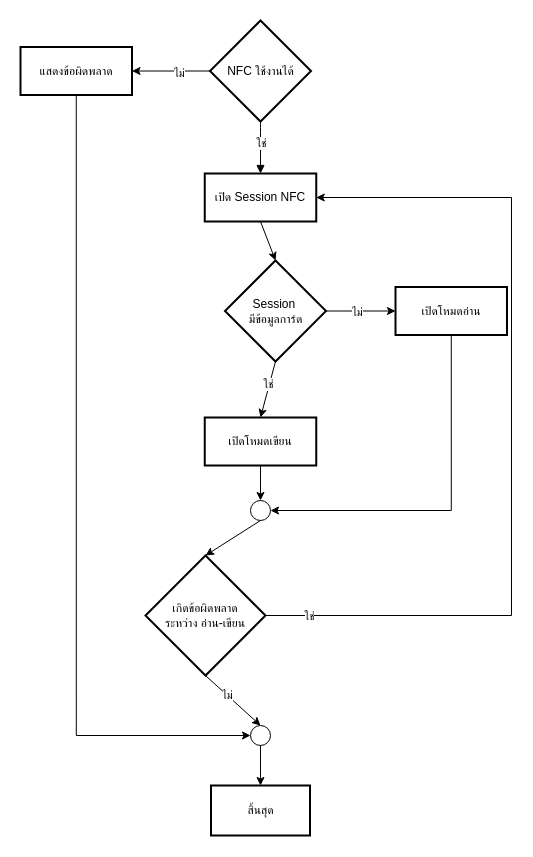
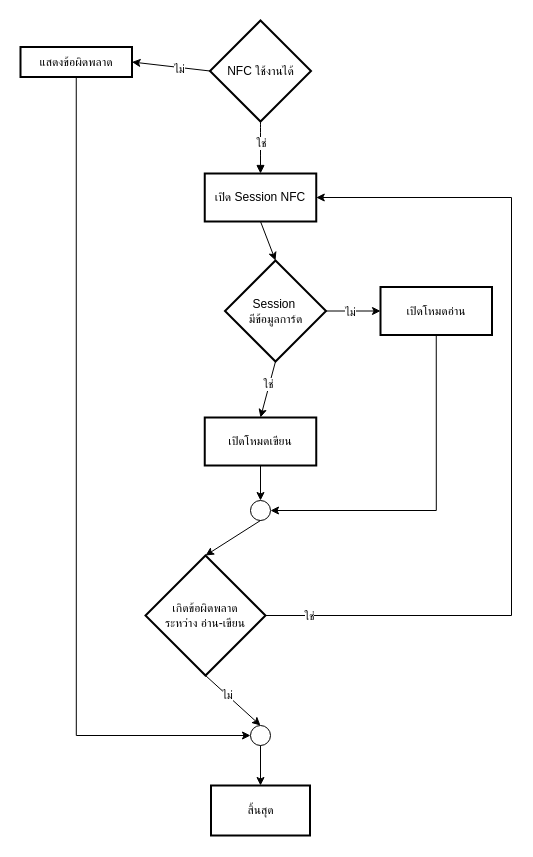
  <mxCell id="0" />
  <mxCell id="1" parent="0" />
  <mxCell id="2" value="สิ้นสุด" style="whiteSpace=wrap;strokeWidth=2;fillColor=none;" parent="1" vertex="1"><mxGeometry x="210.5" y="785" width="99" height="50" as="geometry" /></mxCell>
  <mxCell id="3" value="" style="curved=1;startArrow=none;endArrow=block;exitX=0.5;exitY=1;entryX=0.5;entryY=0;rounded=0;entryDx=0;entryDy=0;exitDx=0;exitDy=0;" parent="1" source="5" target="6" edge="1"><mxGeometry relative="1" as="geometry"><Array as="points" /><mxPoint x="260" y="-161" as="sourcePoint" /></mxGeometry></mxCell>
  <mxCell id="4" value="ใช่" style="edgeLabel;html=1;align=center;verticalAlign=middle;resizable=0;points=[];" parent="3" vertex="1" connectable="0"><mxGeometry x="-0.188" relative="1" as="geometry"><mxPoint as="offset" /></mxGeometry></mxCell>
  <mxCell id="5" value="NFC ใช้งานได้" style="rhombus;strokeWidth=2;whiteSpace=wrap;fillColor=none;" parent="1" vertex="1"><mxGeometry x="209.5" y="20" width="101" height="101" as="geometry" /></mxCell>
  <mxCell id="6" value="เปิด Session NFC" style="whiteSpace=wrap;strokeWidth=2;fillColor=none;" parent="1" vertex="1"><mxGeometry x="204.25" y="173" width="111.5" height="48" as="geometry" /></mxCell>
- <mxCell id="7" value="แสดงข้อผิดพลาด" style="whiteSpace=wrap;strokeWidth=2;fillColor=none;" parent="1" vertex="1"><mxGeometry x="20" y="46.5" width="111.5" height="48" as="geometry" /></mxCell>
+ <mxCell id="7" value="แสดงข้อผิดพลาด" style="whiteSpace=wrap;strokeWidth=2;fillColor=none;" parent="1" vertex="1"><mxGeometry x="20" y="46.5" width="111.5" height="30" as="geometry" /></mxCell>
  <mxCell id="8" value="" style="endArrow=classic;html=1;rounded=0;entryX=1;entryY=0.5;entryDx=0;entryDy=0;exitX=0;exitY=0.5;exitDx=0;exitDy=0;" parent="1" source="5" target="7" edge="1"><mxGeometry width="50" height="50" relative="1" as="geometry"><mxPoint x="190" y="150" as="sourcePoint" /><mxPoint x="240" y="100" as="targetPoint" /></mxGeometry></mxCell>
  <mxCell id="9" value="ไม่" style="edgeLabel;html=1;align=center;verticalAlign=middle;resizable=0;points=[];" parent="8" vertex="1" connectable="0"><mxGeometry x="-0.204" y="2" relative="1" as="geometry"><mxPoint as="offset" /></mxGeometry></mxCell>
  <mxCell id="10" value="Session &#10;มีข้อมูลการ์ด" style="rhombus;strokeWidth=2;whiteSpace=wrap;fillColor=none;" parent="1" vertex="1"><mxGeometry x="224.5" y="260" width="101" height="101" as="geometry" /></mxCell>
  <mxCell id="11" value="" style="endArrow=classic;html=1;rounded=0;exitX=0.5;exitY=1;exitDx=0;exitDy=0;entryX=0.5;entryY=0;entryDx=0;entryDy=0;" parent="1" source="6" target="10" edge="1"><mxGeometry width="50" height="50" relative="1" as="geometry"><mxPoint x="250" y="310" as="sourcePoint" /><mxPoint x="300" y="260" as="targetPoint" /></mxGeometry></mxCell>
  <mxCell id="12" value="เปิดโหมดเขียน" style="whiteSpace=wrap;strokeWidth=2;fillColor=none;" parent="1" vertex="1"><mxGeometry x="204.25" y="417" width="111.5" height="48" as="geometry" /></mxCell>
  <mxCell id="13" value="" style="endArrow=classic;html=1;rounded=0;exitX=0.5;exitY=1;exitDx=0;exitDy=0;entryX=0.5;entryY=0;entryDx=0;entryDy=0;" parent="1" source="10" target="12" edge="1"><mxGeometry width="50" height="50" relative="1" as="geometry"><mxPoint x="230" y="330" as="sourcePoint" /><mxPoint x="280" y="280" as="targetPoint" /></mxGeometry></mxCell>
  <mxCell id="14" value="ใช่" style="edgeLabel;html=1;align=center;verticalAlign=middle;resizable=0;points=[];" parent="13" vertex="1" connectable="0"><mxGeometry x="-0.168" y="-1" relative="1" as="geometry"><mxPoint as="offset" /></mxGeometry></mxCell>
- <mxCell id="15" value="เปิดโหมดอ่าน" style="whiteSpace=wrap;strokeWidth=2;fillColor=none;" parent="1" vertex="1"><mxGeometry x="395" y="286.5" width="111.5" height="48" as="geometry" /></mxCell>
+ <mxCell id="15" value="เปิดโหมดอ่าน" style="whiteSpace=wrap;strokeWidth=2;fillColor=none;" parent="1" vertex="1"><mxGeometry x="380" y="286.5" width="111.5" height="48" as="geometry" /></mxCell>
  <mxCell id="16" value="" style="endArrow=classic;html=1;rounded=0;exitX=1;exitY=0.5;exitDx=0;exitDy=0;entryX=0;entryY=0.5;entryDx=0;entryDy=0;" parent="1" source="10" target="15" edge="1"><mxGeometry width="50" height="50" relative="1" as="geometry"><mxPoint x="190" y="410" as="sourcePoint" /><mxPoint x="240" y="360" as="targetPoint" /></mxGeometry></mxCell>
  <mxCell id="17" value="ไม่" style="edgeLabel;html=1;align=center;verticalAlign=middle;resizable=0;points=[];" parent="16" vertex="1" connectable="0"><mxGeometry x="-0.103" y="-1" relative="1" as="geometry"><mxPoint as="offset" /></mxGeometry></mxCell>
  <mxCell id="18" value="" style="ellipse;whiteSpace=wrap;html=1;aspect=fixed;fillColor=none;" parent="1" vertex="1"><mxGeometry x="250" y="500" width="20" height="20" as="geometry" /></mxCell>
  <mxCell id="19" value="" style="endArrow=classic;html=1;rounded=0;exitX=0.5;exitY=1;exitDx=0;exitDy=0;entryX=0.5;entryY=0;entryDx=0;entryDy=0;" parent="1" source="12" target="18" edge="1"><mxGeometry width="50" height="50" relative="1" as="geometry"><mxPoint x="250" y="490" as="sourcePoint" /><mxPoint x="300" y="440" as="targetPoint" /></mxGeometry></mxCell>
  <mxCell id="20" value="" style="endArrow=classic;html=1;rounded=0;entryX=0.5;entryY=0;entryDx=0;entryDy=0;exitX=0.5;exitY=1;exitDx=0;exitDy=0;" parent="1" source="18" target="22" edge="1"><mxGeometry width="50" height="50" relative="1" as="geometry"><mxPoint x="200" y="560" as="sourcePoint" /><mxPoint x="250" y="510" as="targetPoint" /></mxGeometry></mxCell>
  <mxCell id="21" value="" style="endArrow=classic;html=1;rounded=0;entryX=1;entryY=0.5;entryDx=0;entryDy=0;exitX=0.5;exitY=1;exitDx=0;exitDy=0;edgeStyle=orthogonalEdgeStyle;" parent="1" source="15" target="18" edge="1"><mxGeometry width="50" height="50" relative="1" as="geometry"><mxPoint x="440" y="430" as="sourcePoint" /><mxPoint x="260" y="260" as="targetPoint" /></mxGeometry></mxCell>
  <mxCell id="22" value="เกิดข้อผิดพลาด&#10;ระหว่าง อ่าน-เขียน" style="rhombus;strokeWidth=2;whiteSpace=wrap;fillColor=none;" parent="1" vertex="1"><mxGeometry x="145" y="555" width="120" height="120" as="geometry" /></mxCell>
  <mxCell id="23" value="" style="endArrow=classic;html=1;rounded=0;exitX=0.5;exitY=1;exitDx=0;exitDy=0;entryX=0.5;entryY=0;entryDx=0;entryDy=0;" parent="1" source="22" target="27" edge="1"><mxGeometry width="50" height="50" relative="1" as="geometry"><mxPoint x="351" y="515" as="sourcePoint" /><mxPoint x="401" y="465" as="targetPoint" /></mxGeometry></mxCell>
  <mxCell id="24" value="ไม่" style="edgeLabel;html=1;align=center;verticalAlign=middle;resizable=0;points=[];" parent="23" vertex="1" connectable="0"><mxGeometry x="-0.224" relative="1" as="geometry"><mxPoint as="offset" /></mxGeometry></mxCell>
  <mxCell id="25" value="" style="endArrow=classic;html=1;rounded=0;entryX=1;entryY=0.5;entryDx=0;entryDy=0;exitX=1;exitY=0.5;exitDx=0;exitDy=0;edgeStyle=orthogonalEdgeStyle;" parent="1" source="22" target="6" edge="1"><mxGeometry width="50" height="50" relative="1" as="geometry"><mxPoint x="351" y="235" as="sourcePoint" /><mxPoint x="401" y="185" as="targetPoint" /><Array as="points"><mxPoint x="511" y="615" /><mxPoint x="511" y="197" /></Array></mxGeometry></mxCell>
  <mxCell id="26" value="ใช่" style="edgeLabel;html=1;align=center;verticalAlign=middle;resizable=0;points=[];" parent="25" vertex="1" connectable="0"><mxGeometry x="-0.901" relative="1" as="geometry"><mxPoint as="offset" /></mxGeometry></mxCell>
  <mxCell id="27" value="" style="ellipse;whiteSpace=wrap;html=1;aspect=fixed;fillColor=none;" parent="1" vertex="1"><mxGeometry x="250" y="725" width="20" height="20" as="geometry" /></mxCell>
  <mxCell id="28" value="" style="endArrow=classic;html=1;rounded=0;exitX=0.5;exitY=1;exitDx=0;exitDy=0;entryX=0.5;entryY=0;entryDx=0;entryDy=0;" parent="1" source="27" target="2" edge="1"><mxGeometry width="50" height="50" relative="1" as="geometry"><mxPoint x="351" y="815" as="sourcePoint" /><mxPoint x="401" y="765" as="targetPoint" /></mxGeometry></mxCell>
  <mxCell id="29" value="" style="endArrow=classic;html=1;rounded=0;exitX=0.5;exitY=1;exitDx=0;exitDy=0;entryX=0;entryY=0.5;entryDx=0;entryDy=0;edgeStyle=orthogonalEdgeStyle;" parent="1" source="7" target="27" edge="1"><mxGeometry width="50" height="50" relative="1" as="geometry"><mxPoint x="351" y="115" as="sourcePoint" /><mxPoint x="401" y="65" as="targetPoint" /></mxGeometry></mxCell>
